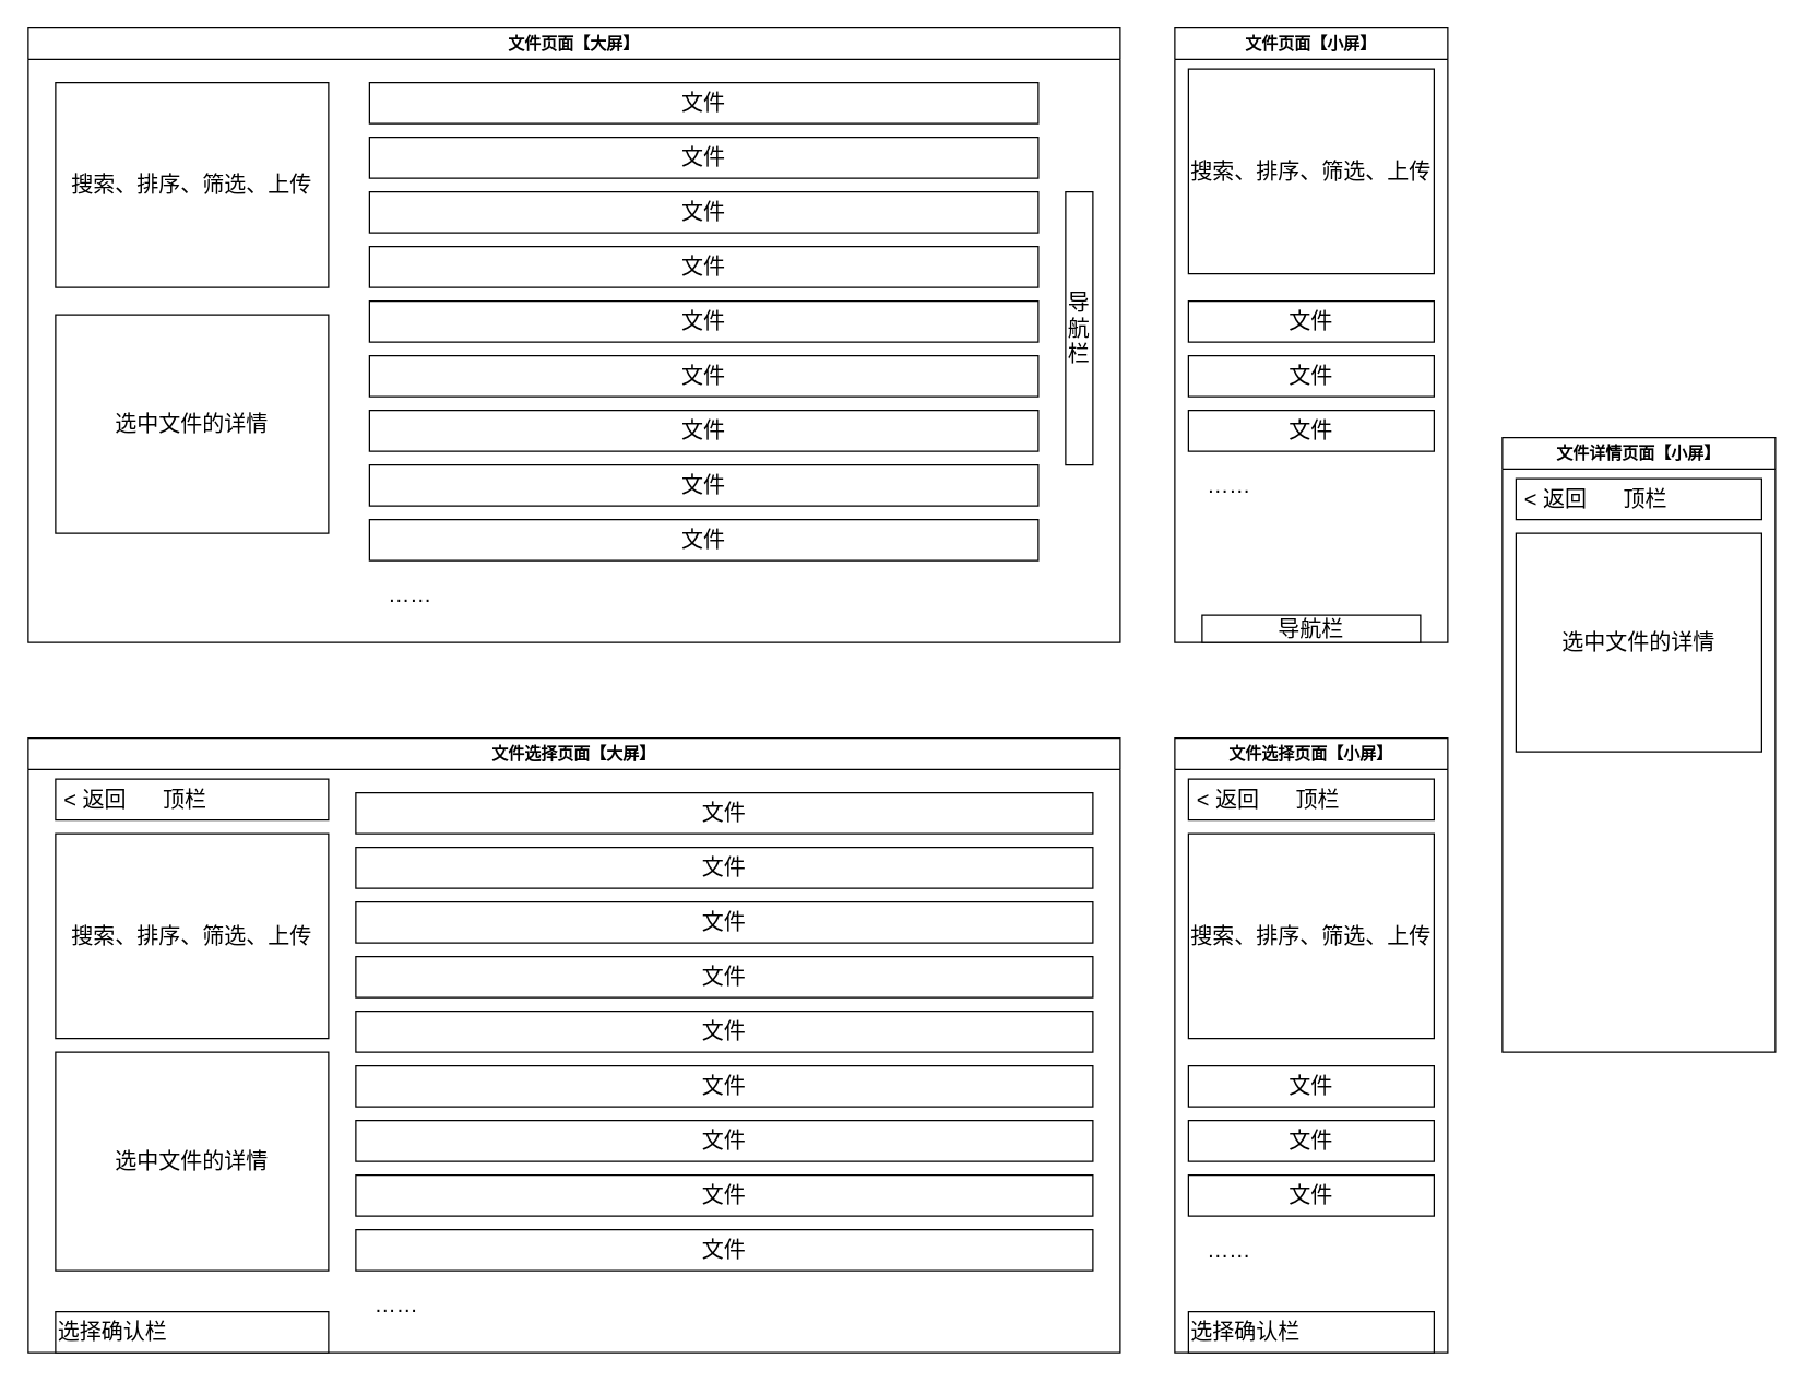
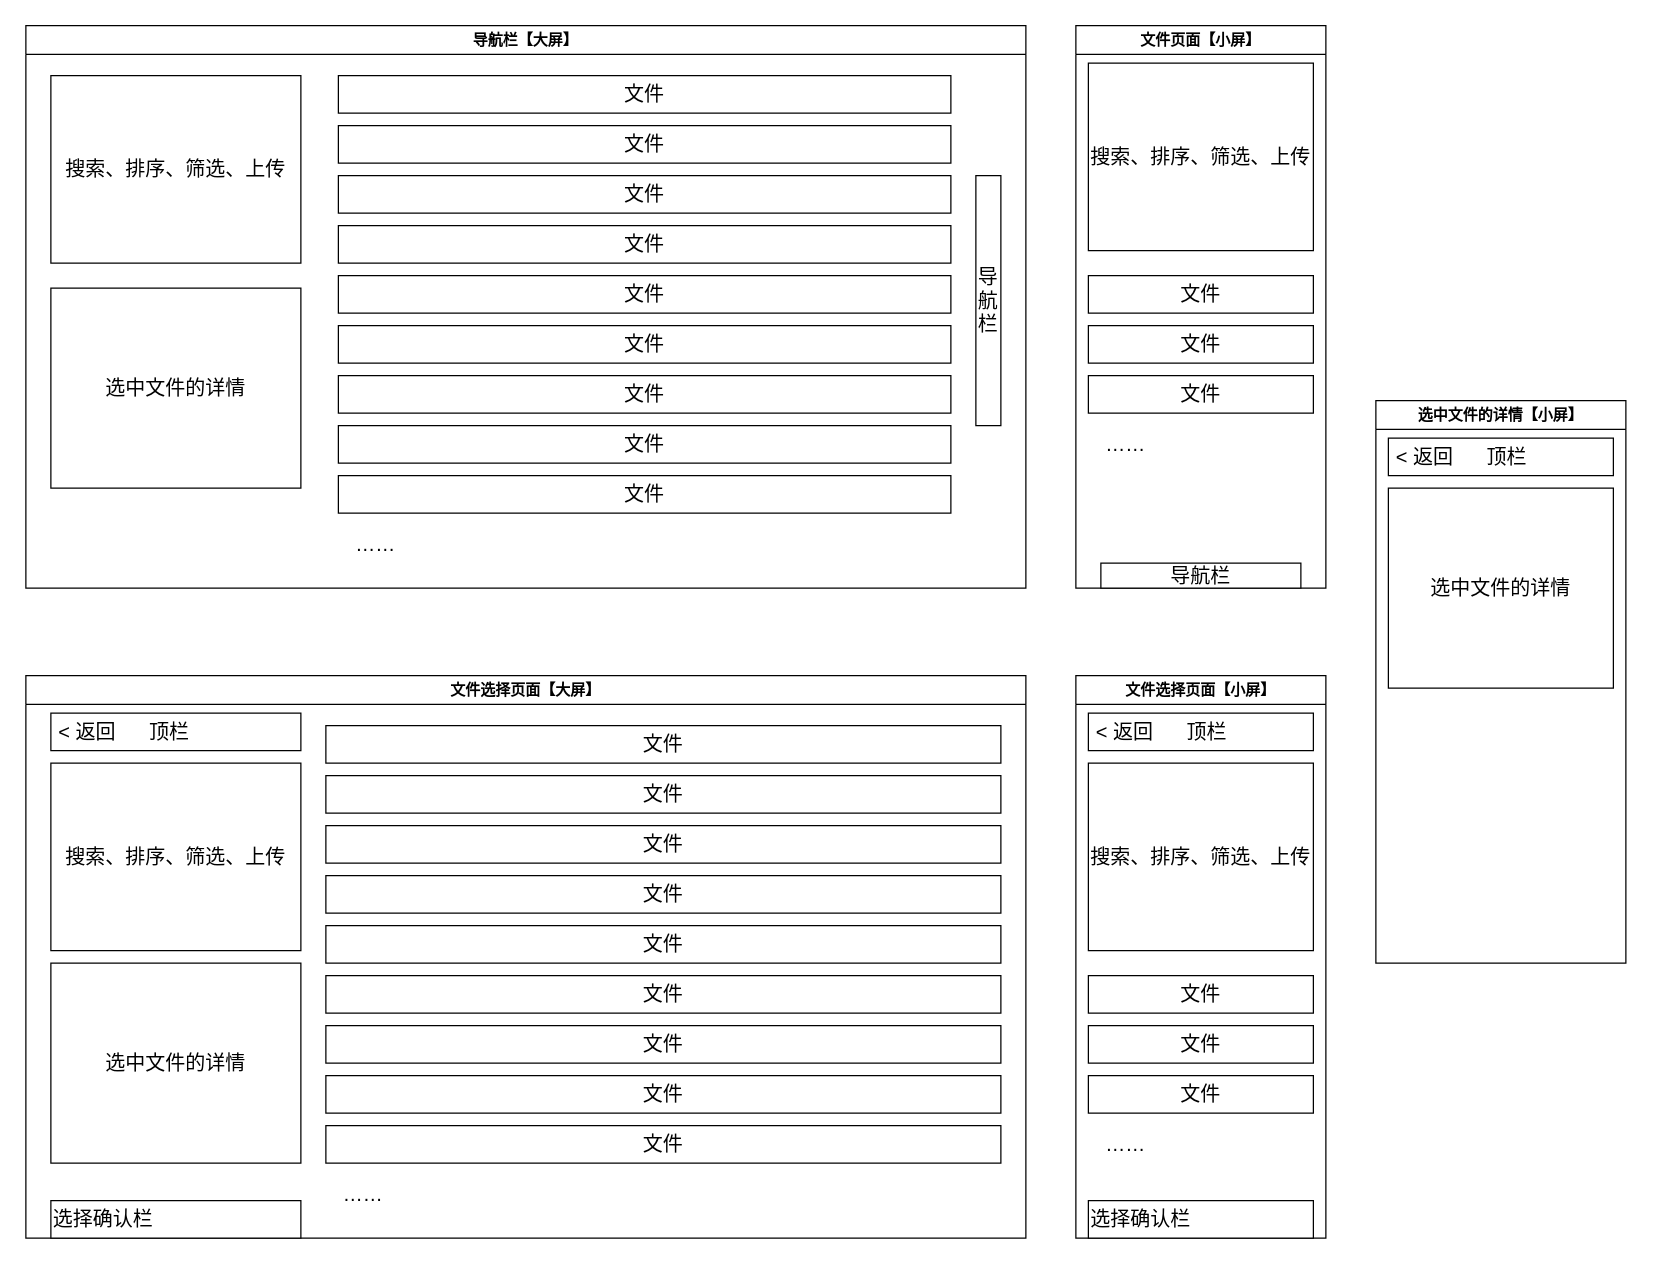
  <mxCell id="0" />
  <mxCell id="1" parent="0" />
- <mxCell id="2" value="文件页面【大屏】" style="swimlane;whiteSpace=wrap;html=1;" parent="1" vertex="1"><mxGeometry x="20" y="20" width="800" height="450" as="geometry" /></mxCell>
+ <mxCell id="2" value="导航栏【大屏】" style="swimlane;whiteSpace=wrap;html=1;" parent="1" vertex="1"><mxGeometry x="20" y="20" width="800" height="450" as="geometry" /></mxCell>
  <mxCell id="3" value="文件" style="rounded=0;whiteSpace=wrap;html=1;fontSize=16;" vertex="1" parent="2"><mxGeometry x="250" y="40" width="490" height="30" as="geometry" /></mxCell>
  <mxCell id="4" value="文件" style="rounded=0;whiteSpace=wrap;html=1;fontSize=16;" vertex="1" parent="2"><mxGeometry x="250" y="80" width="490" height="30" as="geometry" /></mxCell>
  <mxCell id="5" value="文件" style="rounded=0;whiteSpace=wrap;html=1;fontSize=16;" vertex="1" parent="2"><mxGeometry x="250" y="120" width="490" height="30" as="geometry" /></mxCell>
  <mxCell id="6" value="文件" style="rounded=0;whiteSpace=wrap;html=1;fontSize=16;" vertex="1" parent="2"><mxGeometry x="250" y="160" width="490" height="30" as="geometry" /></mxCell>
  <mxCell id="7" value="文件" style="rounded=0;whiteSpace=wrap;html=1;fontSize=16;" vertex="1" parent="2"><mxGeometry x="250" y="200" width="490" height="30" as="geometry" /></mxCell>
  <mxCell id="8" value="文件" style="rounded=0;whiteSpace=wrap;html=1;fontSize=16;" vertex="1" parent="2"><mxGeometry x="250" y="240" width="490" height="30" as="geometry" /></mxCell>
  <mxCell id="9" value="文件" style="rounded=0;whiteSpace=wrap;html=1;fontSize=16;" vertex="1" parent="2"><mxGeometry x="250" y="280" width="490" height="30" as="geometry" /></mxCell>
  <mxCell id="10" value="文件" style="rounded=0;whiteSpace=wrap;html=1;fontSize=16;" vertex="1" parent="2"><mxGeometry x="250" y="320" width="490" height="30" as="geometry" /></mxCell>
  <mxCell id="11" value="文件" style="rounded=0;whiteSpace=wrap;html=1;fontSize=16;" vertex="1" parent="2"><mxGeometry x="250" y="360" width="490" height="30" as="geometry" /></mxCell>
  <mxCell id="12" value="……" style="text;html=1;strokeColor=none;fillColor=none;align=center;verticalAlign=middle;whiteSpace=wrap;rounded=0;fontSize=16;" vertex="1" parent="2"><mxGeometry x="250" y="400" width="60" height="30" as="geometry" /></mxCell>
  <mxCell id="13" value="文件页面【小屏】" style="swimlane;whiteSpace=wrap;html=1;" parent="1" vertex="1"><mxGeometry x="860" y="20" width="200" height="450" as="geometry"><mxRectangle x="920" y="80" width="140" height="30" as="alternateBounds" /></mxGeometry></mxCell>
  <mxCell id="14" value="文件" style="rounded=0;whiteSpace=wrap;html=1;fontSize=16;" vertex="1" parent="13"><mxGeometry x="10" y="200" width="180" height="30" as="geometry" /></mxCell>
  <mxCell id="15" value="文件" style="rounded=0;whiteSpace=wrap;html=1;fontSize=16;" vertex="1" parent="13"><mxGeometry x="10" y="240" width="180" height="30" as="geometry" /></mxCell>
  <mxCell id="16" value="文件" style="rounded=0;whiteSpace=wrap;html=1;fontSize=16;" vertex="1" parent="13"><mxGeometry x="10" y="280" width="180" height="30" as="geometry" /></mxCell>
  <mxCell id="17" value="……" style="text;html=1;strokeColor=none;fillColor=none;align=center;verticalAlign=middle;whiteSpace=wrap;rounded=0;fontSize=16;" vertex="1" parent="13"><mxGeometry x="10" y="320" width="60" height="30" as="geometry" /></mxCell>
  <mxCell id="18" value="搜索、排序、筛选、上传" style="rounded=0;whiteSpace=wrap;html=1;fontSize=16;" vertex="1" parent="1"><mxGeometry x="40" y="60" width="200" height="150" as="geometry" /></mxCell>
  <mxCell id="19" value="选中文件的详情" style="rounded=0;whiteSpace=wrap;html=1;fontSize=16;" vertex="1" parent="1"><mxGeometry x="40" y="230" width="200" height="160" as="geometry" /></mxCell>
  <mxCell id="20" value="导航栏" style="rounded=0;whiteSpace=wrap;html=1;fontSize=16;" vertex="1" parent="1"><mxGeometry x="780" y="140" width="20" height="200" as="geometry" /></mxCell>
  <mxCell id="21" value="搜索、排序、筛选、上传" style="rounded=0;whiteSpace=wrap;html=1;fontSize=16;" vertex="1" parent="1"><mxGeometry x="870" y="50" width="180" height="150" as="geometry" /></mxCell>
  <mxCell id="22" value="导航栏" style="rounded=0;whiteSpace=wrap;html=1;fontSize=16;" vertex="1" parent="1"><mxGeometry x="880" y="450" width="160" height="20" as="geometry" /></mxCell>
- <mxCell id="23" value="文件详情页面【小屏】" style="swimlane;whiteSpace=wrap;html=1;" vertex="1" parent="1"><mxGeometry x="1100" y="320" width="200" height="450" as="geometry"><mxRectangle x="920" y="80" width="140" height="30" as="alternateBounds" /></mxGeometry></mxCell>
+ <mxCell id="23" value="选中文件的详情【小屏】" style="swimlane;whiteSpace=wrap;html=1;" vertex="1" parent="1"><mxGeometry x="1100" y="320" width="200" height="450" as="geometry"><mxRectangle x="920" y="80" width="140" height="30" as="alternateBounds" /></mxGeometry></mxCell>
  <mxCell id="24" value="选中文件的详情" style="rounded=0;whiteSpace=wrap;html=1;fontSize=16;" vertex="1" parent="23"><mxGeometry x="10" y="70" width="180" height="160" as="geometry" /></mxCell>
  <mxCell id="25" value="&amp;nbsp;&amp;lt; 返回&amp;nbsp; &amp;nbsp; &amp;nbsp; 顶栏" style="rounded=0;whiteSpace=wrap;html=1;fontSize=16;align=left;" vertex="1" parent="23"><mxGeometry x="10" y="30" width="180" height="30" as="geometry" /></mxCell>
  <mxCell id="26" value="文件选择页面【大屏】" style="swimlane;whiteSpace=wrap;html=1;" vertex="1" parent="1"><mxGeometry x="20" y="540" width="800" height="450" as="geometry" /></mxCell>
  <mxCell id="27" value="搜索、排序、筛选、上传" style="rounded=0;whiteSpace=wrap;html=1;fontSize=16;" vertex="1" parent="26"><mxGeometry x="20" y="70" width="200" height="150" as="geometry" /></mxCell>
  <mxCell id="28" value="选中文件的详情" style="rounded=0;whiteSpace=wrap;html=1;fontSize=16;" vertex="1" parent="26"><mxGeometry x="20" y="230" width="200" height="160" as="geometry" /></mxCell>
  <mxCell id="29" value="&amp;nbsp;&amp;lt; 返回&amp;nbsp; &amp;nbsp; &amp;nbsp; 顶栏" style="rounded=0;whiteSpace=wrap;html=1;fontSize=16;align=left;" vertex="1" parent="26"><mxGeometry x="20" y="30" width="200" height="30" as="geometry" /></mxCell>
  <mxCell id="30" value="选择确认栏" style="rounded=0;whiteSpace=wrap;html=1;fontSize=16;align=left;" vertex="1" parent="26"><mxGeometry x="20" y="420" width="200" height="30" as="geometry" /></mxCell>
  <mxCell id="31" value="文件" style="rounded=0;whiteSpace=wrap;html=1;fontSize=16;" vertex="1" parent="26"><mxGeometry x="240" y="40" width="540" height="30" as="geometry" /></mxCell>
  <mxCell id="32" value="文件" style="rounded=0;whiteSpace=wrap;html=1;fontSize=16;" vertex="1" parent="26"><mxGeometry x="240" y="80" width="540" height="30" as="geometry" /></mxCell>
  <mxCell id="33" value="文件" style="rounded=0;whiteSpace=wrap;html=1;fontSize=16;" vertex="1" parent="26"><mxGeometry x="240" y="120" width="540" height="30" as="geometry" /></mxCell>
  <mxCell id="34" value="文件" style="rounded=0;whiteSpace=wrap;html=1;fontSize=16;" vertex="1" parent="26"><mxGeometry x="240" y="160" width="540" height="30" as="geometry" /></mxCell>
  <mxCell id="35" value="文件" style="rounded=0;whiteSpace=wrap;html=1;fontSize=16;" vertex="1" parent="26"><mxGeometry x="240" y="200" width="540" height="30" as="geometry" /></mxCell>
  <mxCell id="36" value="文件" style="rounded=0;whiteSpace=wrap;html=1;fontSize=16;" vertex="1" parent="26"><mxGeometry x="240" y="240" width="540" height="30" as="geometry" /></mxCell>
  <mxCell id="37" value="文件" style="rounded=0;whiteSpace=wrap;html=1;fontSize=16;" vertex="1" parent="26"><mxGeometry x="240" y="280" width="540" height="30" as="geometry" /></mxCell>
  <mxCell id="38" value="文件" style="rounded=0;whiteSpace=wrap;html=1;fontSize=16;" vertex="1" parent="26"><mxGeometry x="240" y="320" width="540" height="30" as="geometry" /></mxCell>
  <mxCell id="39" value="文件" style="rounded=0;whiteSpace=wrap;html=1;fontSize=16;" vertex="1" parent="26"><mxGeometry x="240" y="360" width="540" height="30" as="geometry" /></mxCell>
  <mxCell id="40" value="……" style="text;html=1;strokeColor=none;fillColor=none;align=center;verticalAlign=middle;whiteSpace=wrap;rounded=0;fontSize=16;" vertex="1" parent="26"><mxGeometry x="240" y="400" width="60" height="30" as="geometry" /></mxCell>
  <mxCell id="41" value="文件选择页面【小屏】" style="swimlane;whiteSpace=wrap;html=1;" vertex="1" parent="1"><mxGeometry x="860" y="540" width="200" height="450" as="geometry"><mxRectangle x="920" y="80" width="140" height="30" as="alternateBounds" /></mxGeometry></mxCell>
  <mxCell id="42" value="搜索、排序、筛选、上传" style="rounded=0;whiteSpace=wrap;html=1;fontSize=16;" vertex="1" parent="41"><mxGeometry x="10" y="70" width="180" height="150" as="geometry" /></mxCell>
  <mxCell id="43" value="选择确认栏" style="rounded=0;whiteSpace=wrap;html=1;fontSize=16;align=left;" vertex="1" parent="41"><mxGeometry x="10" y="420" width="180" height="30" as="geometry" /></mxCell>
  <mxCell id="44" value="&amp;nbsp;&amp;lt; 返回&amp;nbsp; &amp;nbsp; &amp;nbsp; 顶栏" style="rounded=0;whiteSpace=wrap;html=1;fontSize=16;align=left;" vertex="1" parent="41"><mxGeometry x="10" y="30" width="180" height="30" as="geometry" /></mxCell>
  <mxCell id="45" value="文件" style="rounded=0;whiteSpace=wrap;html=1;fontSize=16;" vertex="1" parent="41"><mxGeometry x="10" y="240" width="180" height="30" as="geometry" /></mxCell>
  <mxCell id="46" value="文件" style="rounded=0;whiteSpace=wrap;html=1;fontSize=16;" vertex="1" parent="41"><mxGeometry x="10" y="280" width="180" height="30" as="geometry" /></mxCell>
  <mxCell id="47" value="文件" style="rounded=0;whiteSpace=wrap;html=1;fontSize=16;" vertex="1" parent="41"><mxGeometry x="10" y="320" width="180" height="30" as="geometry" /></mxCell>
  <mxCell id="48" value="……" style="text;html=1;strokeColor=none;fillColor=none;align=center;verticalAlign=middle;whiteSpace=wrap;rounded=0;fontSize=16;" vertex="1" parent="41"><mxGeometry x="10" y="360" width="60" height="30" as="geometry" /></mxCell>
